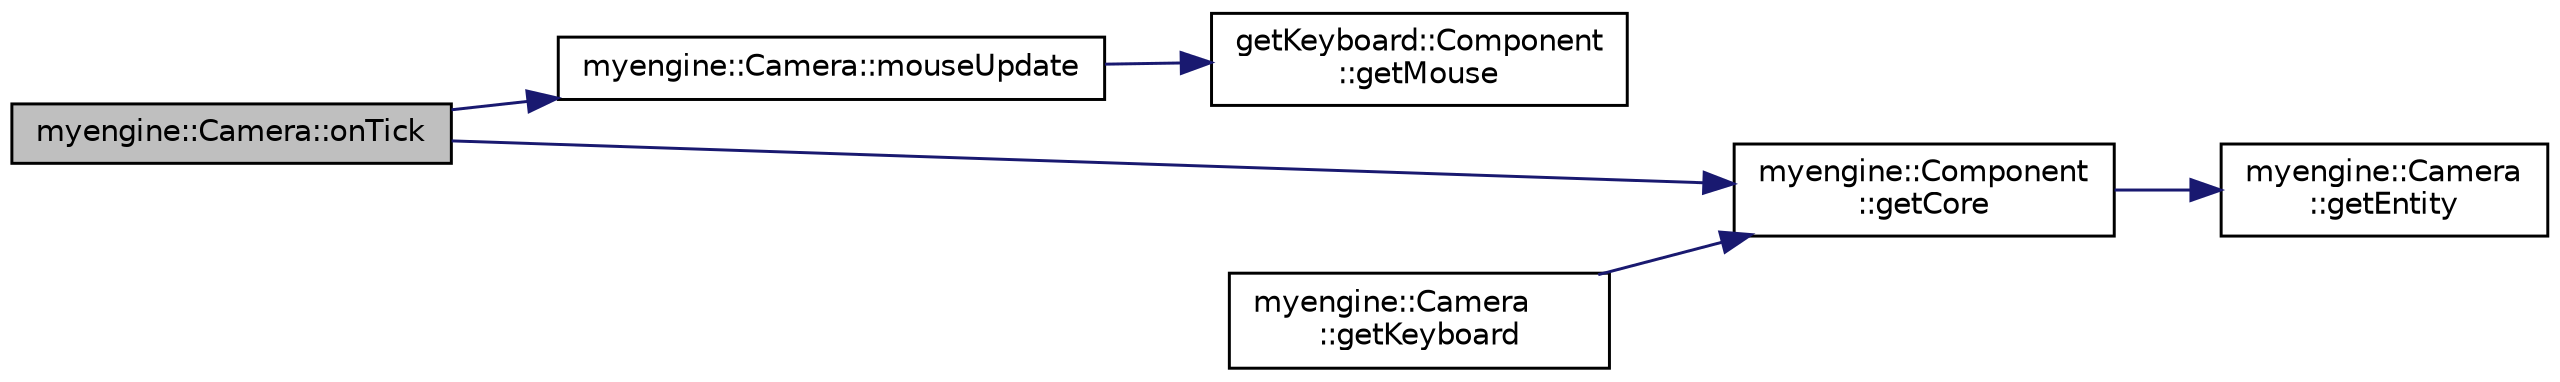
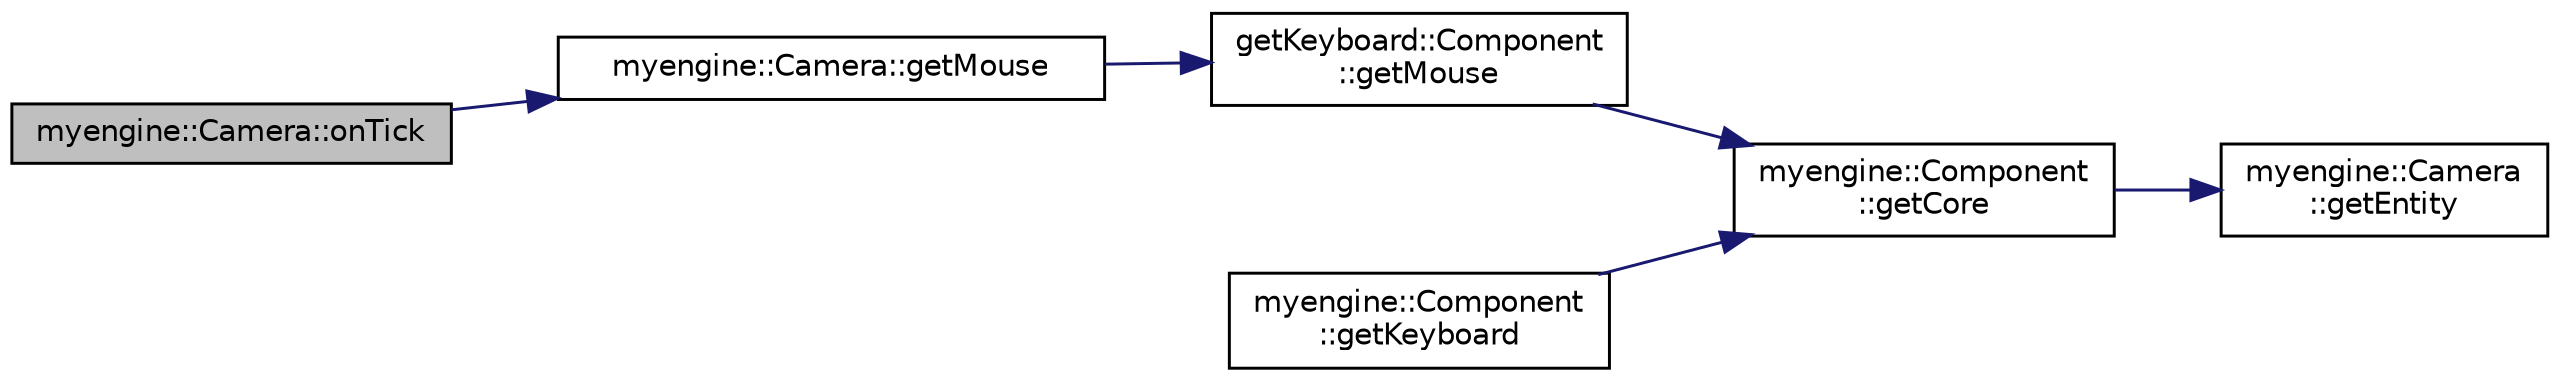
  digraph {
    rankdir=LR
    node [color=black fillcolor=white fontname=Helvetica fontsize=10 shape=record style=filled]
    edge [color=midnightblue fontname=Helvetica fontsize=10 labelfontname=Helvetica labelfontsize=10 style=solid]
    n1 [fillcolor=grey75 fontcolor=black height=0.2 label="myengine::Camera::onTick" width=0.4]
-   n2 [height=0.2 label="myengine::Camera::mouseUpdate" width=0.4]
-   n3 [height=0.2 label="myengine::Camera\l::getKeyboard" width=0.4]
+   n2 [height=0.2 label="myengine::Camera::getMouse" width=0.4]
+   n3 [height=0.2 label="myengine::Component\l::getKeyboard" width=0.4]
    n4 [height=0.2 label="myengine::Component\l::getCore" width=0.4]
    n5 [height=0.2 label="getKeyboard::Component\l::getMouse" width=0.4]
    n6 [height=0.2 label="myengine::Camera\l::getEntity" width=0.4]
    n1 -> n2
    n2 -> n5
    n3 -> n4
    n4 -> n6
-   n1 -> n4
+   n5 -> n4
  }
